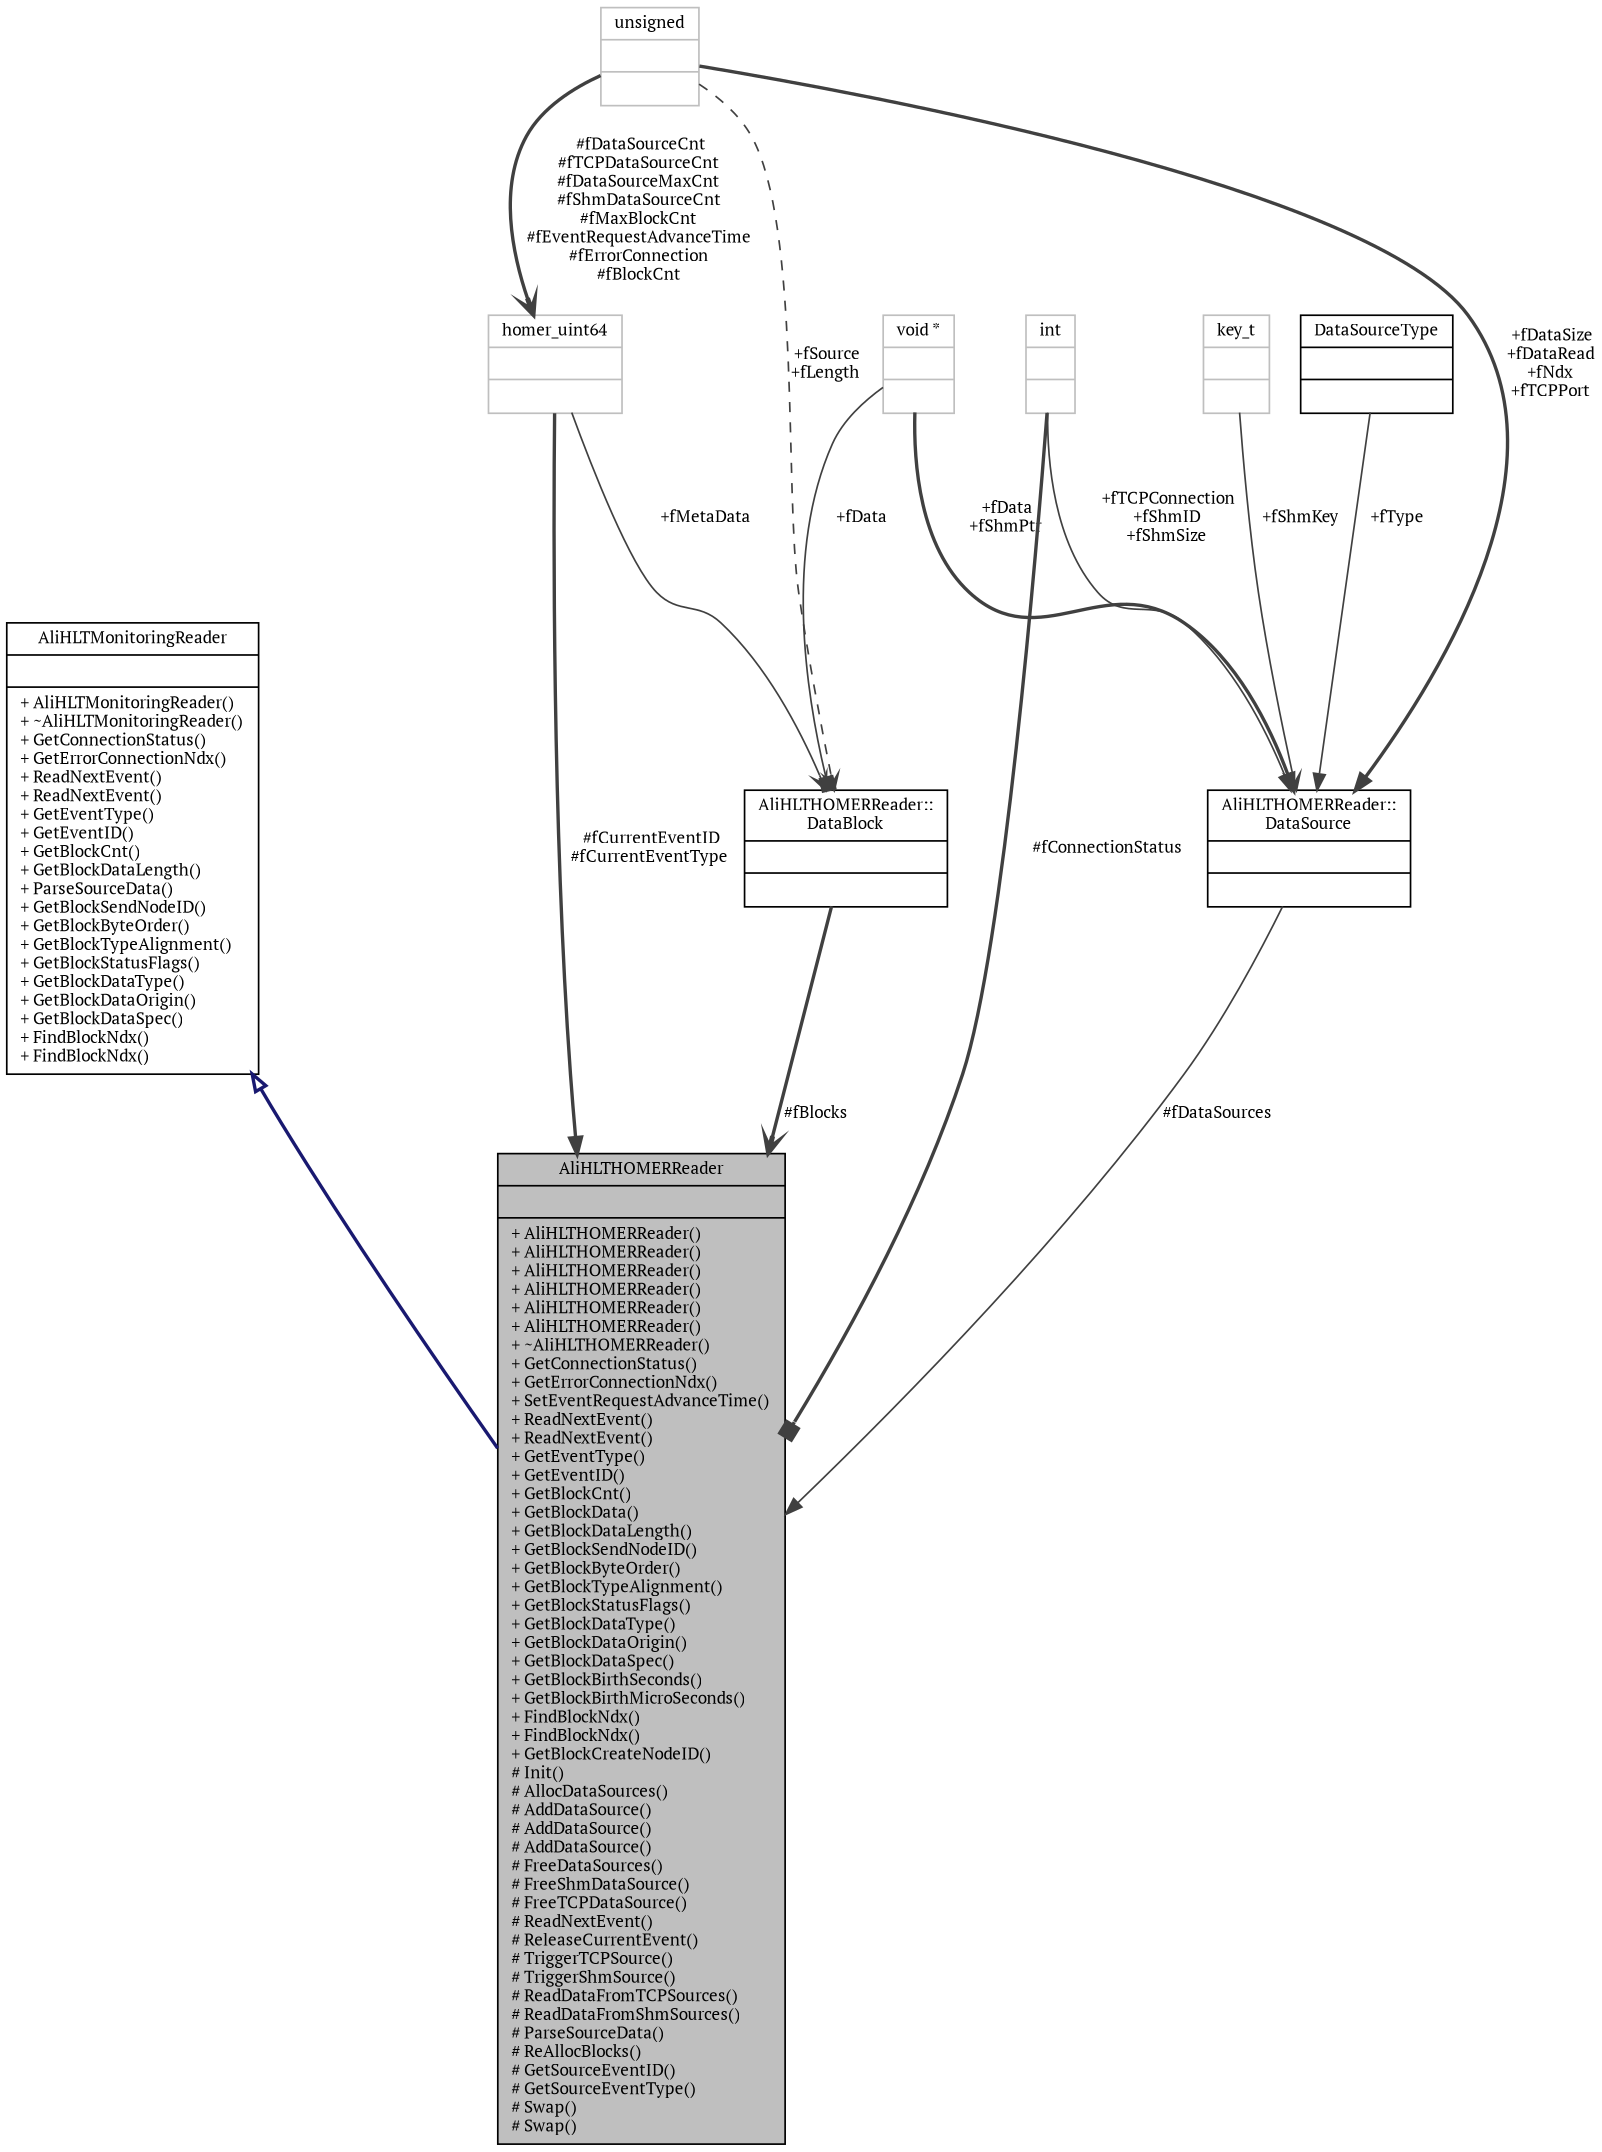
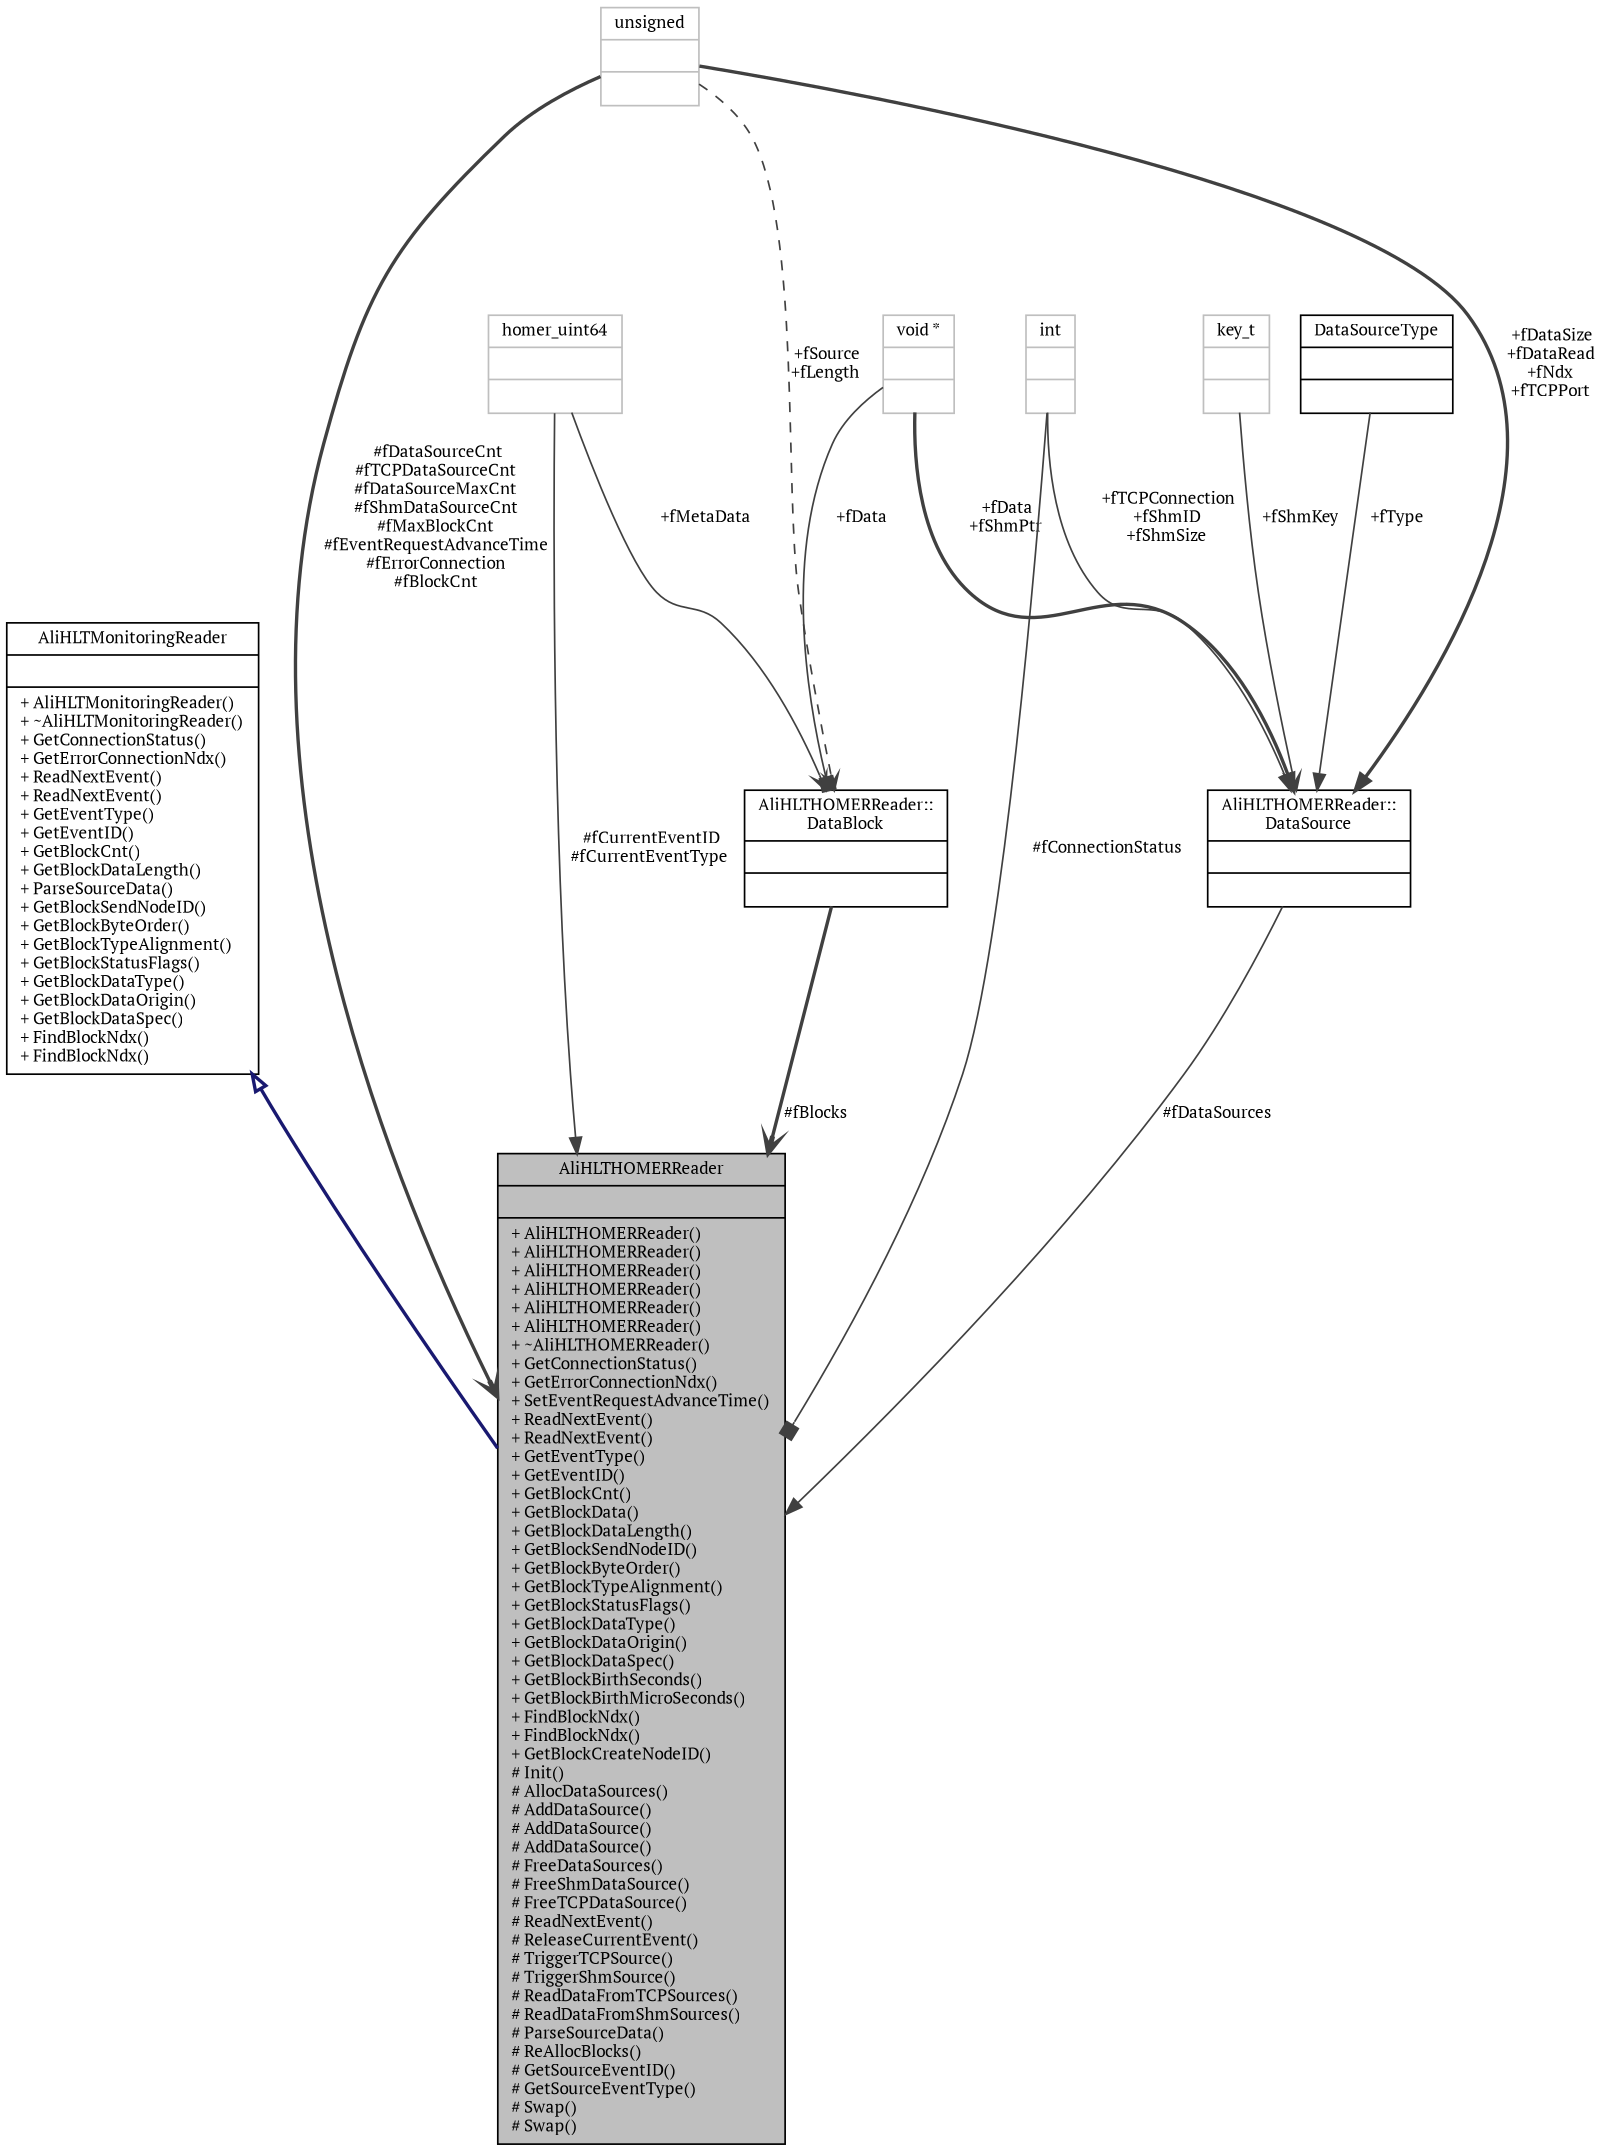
  digraph {
    fontname="PT Serif"
    node [color=black fontname="PT Serif" fontsize=10 shape=record]
    edge [color=grey25 fontname="PT Serif" fontsize=10 labelfontname=Helvetica labelfontsize=10 style=bold arrowhead=normal]
    n1 [fillcolor=grey75 fontcolor=black height=0.2 label="{AliHLTHOMERReader\n||+ AliHLTHOMERReader()\l+ AliHLTHOMERReader()\l+ AliHLTHOMERReader()\l+ AliHLTHOMERReader()\l+ AliHLTHOMERReader()\l+ AliHLTHOMERReader()\l+ ~AliHLTHOMERReader()\l+ GetConnectionStatus()\l+ GetErrorConnectionNdx()\l+ SetEventRequestAdvanceTime()\l+ ReadNextEvent()\l+ ReadNextEvent()\l+ GetEventType()\l+ GetEventID()\l+ GetBlockCnt()\l+ GetBlockData()\l+ GetBlockDataLength()\l+ GetBlockSendNodeID()\l+ GetBlockByteOrder()\l+ GetBlockTypeAlignment()\l+ GetBlockStatusFlags()\l+ GetBlockDataType()\l+ GetBlockDataOrigin()\l+ GetBlockDataSpec()\l+ GetBlockBirthSeconds()\l+ GetBlockBirthMicroSeconds()\l+ FindBlockNdx()\l+ FindBlockNdx()\l+ GetBlockCreateNodeID()\l# Init()\l# AllocDataSources()\l# AddDataSource()\l# AddDataSource()\l# AddDataSource()\l# FreeDataSources()\l# FreeShmDataSource()\l# FreeTCPDataSource()\l# ReadNextEvent()\l# ReleaseCurrentEvent()\l# TriggerTCPSource()\l# TriggerShmSource()\l# ReadDataFromTCPSources()\l# ReadDataFromShmSources()\l# ParseSourceData()\l# ReAllocBlocks()\l# GetSourceEventID()\l# GetSourceEventType()\l# Swap()\l# Swap()\l}" style=filled width=0.4]
    n2 [height=0.2 label="{AliHLTMonitoringReader\n||+ AliHLTMonitoringReader()\l+ ~AliHLTMonitoringReader()\l+ GetConnectionStatus()\l+ GetErrorConnectionNdx()\l+ ReadNextEvent()\l+ ReadNextEvent()\l+ GetEventType()\l+ GetEventID()\l+ GetBlockCnt()\l+ GetBlockDataLength()\l+ ParseSourceData()\l+ GetBlockSendNodeID()\l+ GetBlockByteOrder()\l+ GetBlockTypeAlignment()\l+ GetBlockStatusFlags()\l+ GetBlockDataType()\l+ GetBlockDataOrigin()\l+ GetBlockDataSpec()\l+ FindBlockNdx()\l+ FindBlockNdx()\l}" width=0.4]
    n3 [height=0.2 label="{AliHLTHOMERReader::\lDataBlock\n||}" width=0.4]
    n4 [height=0.2 label="{AliHLTHOMERReader::\lDataSource\n||}" width=0.4]
    n5 [color=grey75 height=0.2 label="{homer_uint64\n||}" width=0.4]
    n6 [color=grey75 height=0.2 label="{unsigned\n||}" width=0.4]
    n7 [color=grey75 height=0.2 label="{void *\n||}" width=0.4]
    n8 [color=grey75 height=0.2 label="{int\n||}" width=0.4]
    n9 [color=grey75 height=0.2 label="{key_t\n||}" width=0.4]
    n10 [height=0.2 label="{DataSourceType\n||}" width=0.4]
    n2 -> n1 [arrowtail=onormal color=midnightblue dir=back arrowhead=""]
    n3 -> n1 [arrowhead=vee label=" #fBlocks"]
    n4 -> n1 [label=" #fDataSources" style=solid]
-   n5 -> n1 [label=" #fCurrentEventID\n#fCurrentEventType"]
+   n5 -> n1 [label=" #fCurrentEventID\n#fCurrentEventType" style=solid]
    n5 -> n3 [arrowhead=vee label=" +fMetaData" style=solid]
-   n6 -> n5 [arrowhead=vee label=" #fDataSourceCnt\n#fTCPDataSourceCnt\n#fDataSourceMaxCnt\n#fShmDataSourceCnt\n#fMaxBlockCnt\n#fEventRequestAdvanceTime\n#fErrorConnection\n#fBlockCnt"]
+   n6 -> n1 [arrowhead=vee label=" #fDataSourceCnt\n#fTCPDataSourceCnt\n#fDataSourceMaxCnt\n#fShmDataSourceCnt\n#fMaxBlockCnt\n#fEventRequestAdvanceTime\n#fErrorConnection\n#fBlockCnt"]
    n6 -> n3 [arrowhead=vee label=" +fSource\n+fLength" style=dashed]
    n6 -> n4 [label=" +fDataSize\n+fDataRead\n+fNdx\n+fTCPPort"]
    n7 -> n3 [arrowhead=box label=" +fData" style=solid]
    n7 -> n4 [label=" +fData\n+fShmPtr"]
-   n8 -> n1 [arrowhead=box label=" #fConnectionStatus"]
+   n8 -> n1 [arrowhead=box label=" #fConnectionStatus" style=solid]
    n8 -> n4 [label=" +fTCPConnection\n+fShmID\n+fShmSize" style=solid]
    n9 -> n4 [arrowhead=vee label=" +fShmKey" style=solid]
    n10 -> n4 [label=" +fType" style=solid]
  }
